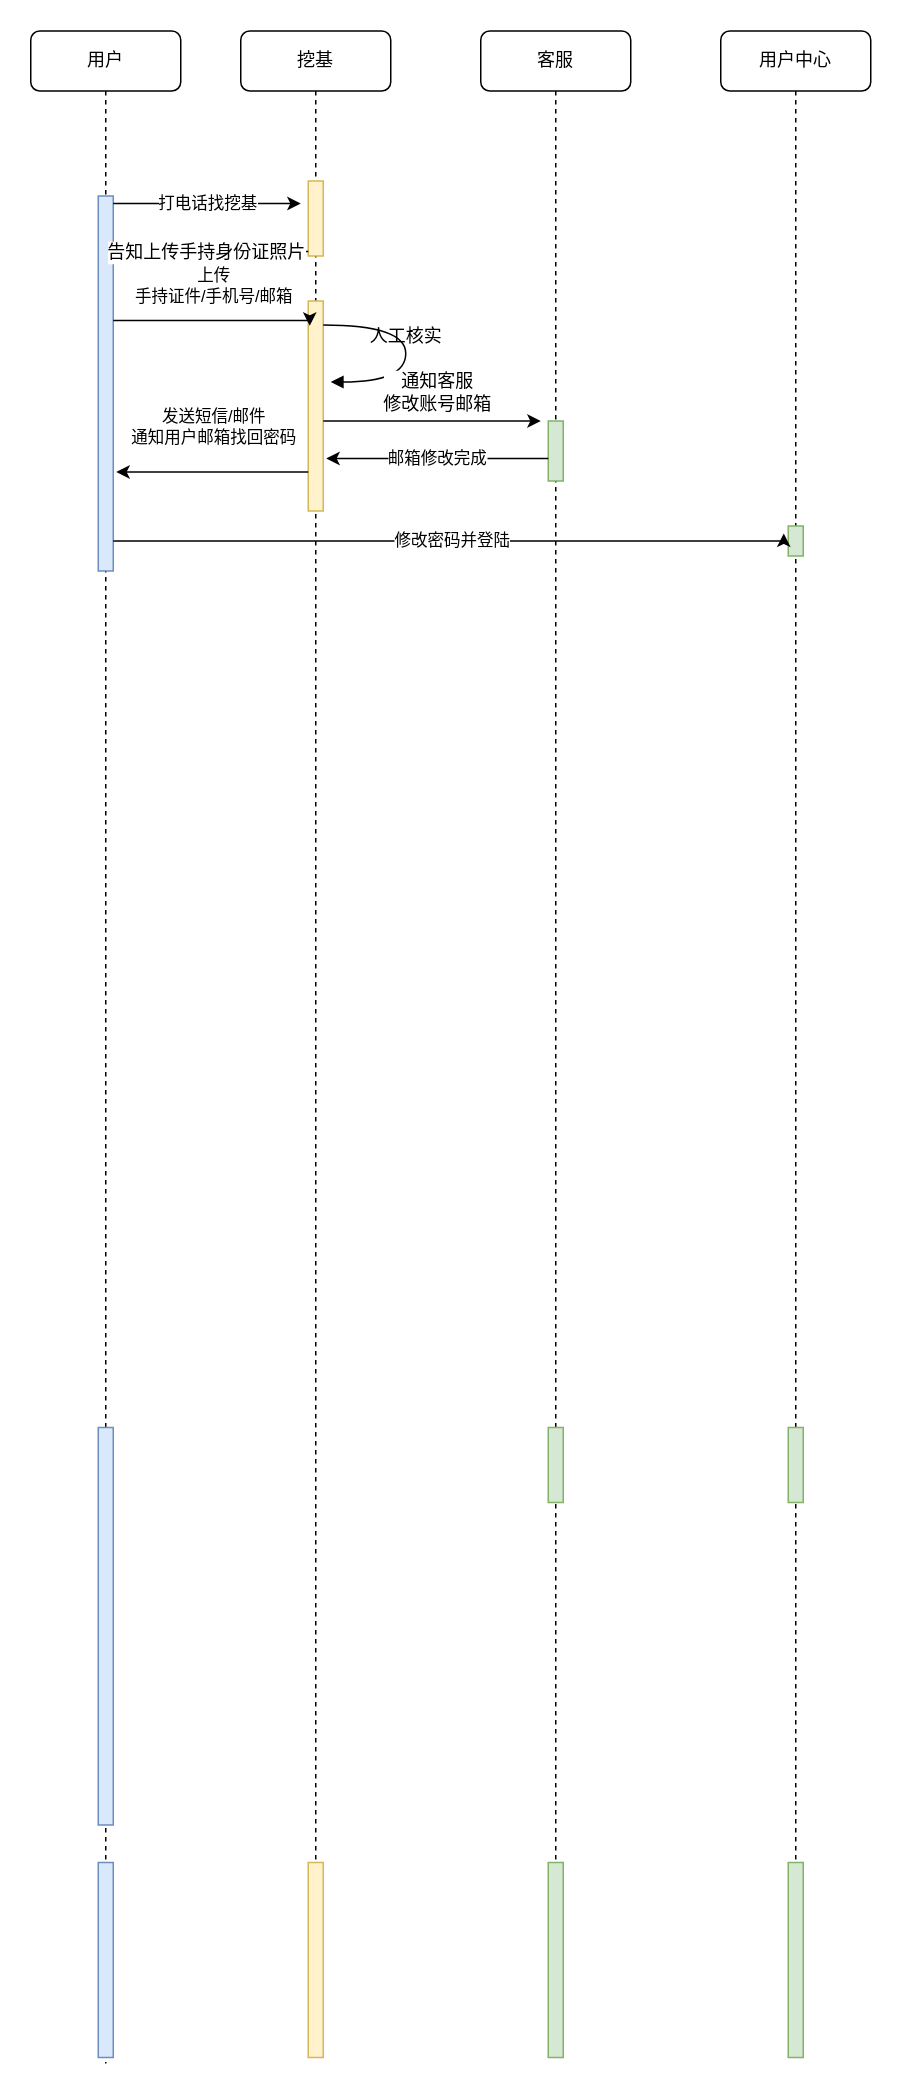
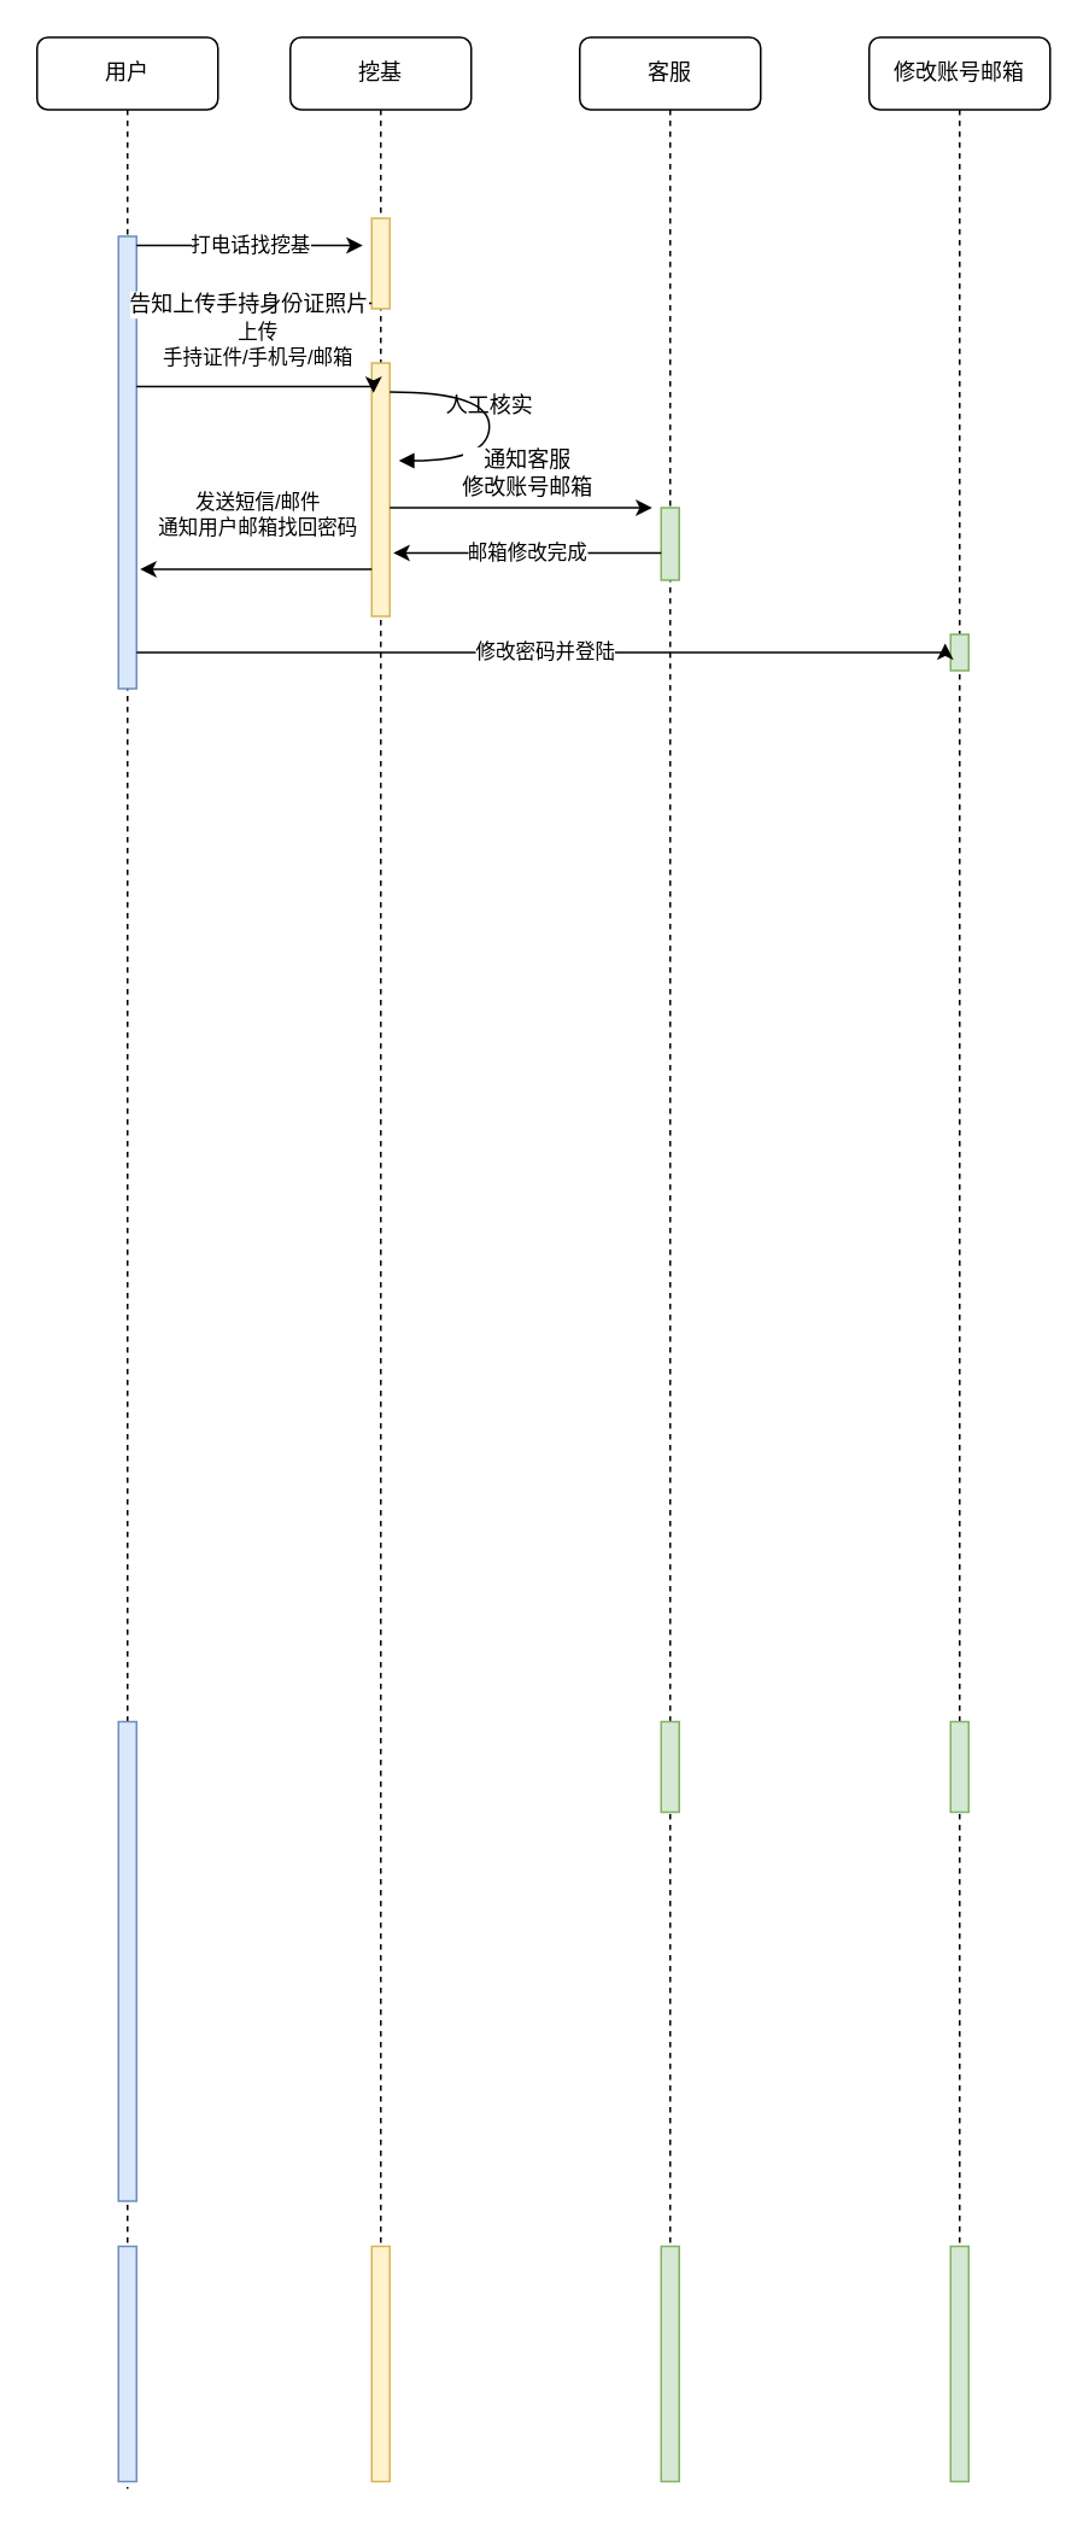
  <mxCell id="0" />
  <mxCell id="1" parent="0" />
  <mxCell id="2" value="挖基" style="shape=umlLifeline;perimeter=lifelinePerimeter;whiteSpace=wrap;html=1;container=1;collapsible=0;recursiveResize=0;outlineConnect=0;rounded=1;shadow=0;comic=0;labelBackgroundColor=none;strokeColor=#000000;strokeWidth=1;fillColor=#FFFFFF;fontFamily=Verdana;fontSize=12;fontColor=#000000;align=center;" vertex="1" parent="1"><mxGeometry x="160" y="20" width="100" height="1260" as="geometry" /></mxCell>
  <mxCell id="3" value="" style="html=1;points=[];perimeter=orthogonalPerimeter;rounded=0;shadow=0;comic=0;labelBackgroundColor=none;strokeColor=#d6b656;strokeWidth=1;fillColor=#fff2cc;fontFamily=Verdana;fontSize=12;align=center;" vertex="1" parent="2"><mxGeometry x="45" y="100" width="10" height="50" as="geometry" /></mxCell>
  <mxCell id="4" value="" style="html=1;points=[];perimeter=orthogonalPerimeter;rounded=0;shadow=0;comic=0;labelBackgroundColor=none;strokeColor=#d6b656;strokeWidth=1;fillColor=#fff2cc;fontFamily=Verdana;fontSize=12;align=center;" vertex="1" parent="2"><mxGeometry x="45" y="180" width="10" height="140" as="geometry" /></mxCell>
  <mxCell id="5" value="" style="html=1;points=[];perimeter=orthogonalPerimeter;rounded=0;shadow=0;comic=0;labelBackgroundColor=none;strokeColor=#d6b656;strokeWidth=1;fillColor=#fff2cc;fontFamily=Verdana;fontSize=12;align=center;" vertex="1" parent="2"><mxGeometry x="45" y="1221" width="10" height="130" as="geometry" /></mxCell>
  <mxCell id="6" value="客服" style="shape=umlLifeline;perimeter=lifelinePerimeter;whiteSpace=wrap;html=1;container=1;collapsible=0;recursiveResize=0;outlineConnect=0;rounded=1;shadow=0;comic=0;labelBackgroundColor=none;strokeColor=#000000;strokeWidth=1;fillColor=#FFFFFF;fontFamily=Verdana;fontSize=12;fontColor=#000000;align=center;" vertex="1" parent="1"><mxGeometry x="320" y="20" width="100" height="1260" as="geometry" /></mxCell>
  <mxCell id="7" value="" style="html=1;points=[];perimeter=orthogonalPerimeter;rounded=0;shadow=0;comic=0;labelBackgroundColor=none;strokeColor=#82b366;strokeWidth=1;fillColor=#d5e8d4;fontFamily=Verdana;fontSize=12;align=center;" vertex="1" parent="6"><mxGeometry x="45" y="260" width="10" height="40" as="geometry" /></mxCell>
  <mxCell id="8" value="" style="html=1;points=[];perimeter=orthogonalPerimeter;rounded=0;shadow=0;comic=0;labelBackgroundColor=none;strokeColor=#82b366;strokeWidth=1;fillColor=#d5e8d4;fontFamily=Verdana;fontSize=12;align=center;" vertex="1" parent="6"><mxGeometry x="45" y="931" width="10" height="50" as="geometry" /></mxCell>
  <mxCell id="9" value="" style="html=1;points=[];perimeter=orthogonalPerimeter;rounded=0;shadow=0;comic=0;labelBackgroundColor=none;strokeColor=#82b366;strokeWidth=1;fillColor=#d5e8d4;fontFamily=Verdana;fontSize=12;align=center;" vertex="1" parent="6"><mxGeometry x="45" y="1221" width="10" height="130" as="geometry" /></mxCell>
  <mxCell id="10" value="用户" style="shape=umlLifeline;perimeter=lifelinePerimeter;whiteSpace=wrap;html=1;container=1;collapsible=0;recursiveResize=0;outlineConnect=0;rounded=1;shadow=0;comic=0;labelBackgroundColor=none;strokeColor=#000000;strokeWidth=1;fillColor=#FFFFFF;fontFamily=Verdana;fontSize=12;fontColor=#000000;align=center;" vertex="1" parent="1"><mxGeometry x="20" y="20" width="100" height="1355" as="geometry" /></mxCell>
  <mxCell id="11" value="" style="html=1;points=[];perimeter=orthogonalPerimeter;rounded=0;shadow=0;comic=0;labelBackgroundColor=none;strokeColor=#6c8ebf;strokeWidth=1;fillColor=#dae8fc;fontFamily=Verdana;fontSize=12;align=center;" vertex="1" parent="10"><mxGeometry x="45" y="931" width="10" height="265" as="geometry" /></mxCell>
  <mxCell id="12" value="" style="html=1;points=[];perimeter=orthogonalPerimeter;rounded=0;shadow=0;comic=0;labelBackgroundColor=none;strokeColor=#6c8ebf;strokeWidth=1;fillColor=#dae8fc;fontFamily=Verdana;fontSize=12;align=center;" vertex="1" parent="10"><mxGeometry x="45" y="1221" width="10" height="130" as="geometry" /></mxCell>
  <mxCell id="13" value="" style="html=1;points=[];perimeter=orthogonalPerimeter;rounded=0;shadow=0;comic=0;labelBackgroundColor=none;strokeColor=#6c8ebf;strokeWidth=1;fillColor=#dae8fc;fontFamily=Verdana;fontSize=12;align=center;" vertex="1" parent="10"><mxGeometry x="45" y="110" width="10" height="250" as="geometry" /></mxCell>
  <mxCell id="14" value="打电话找挖基" style="edgeStyle=orthogonalEdgeStyle;rounded=0;orthogonalLoop=1;jettySize=auto;html=1;" edge="1" parent="1"><mxGeometry relative="1" as="geometry"><mxPoint x="200" y="135" as="targetPoint" /><mxPoint x="75" y="135" as="sourcePoint" /></mxGeometry></mxCell>
  <mxCell id="15" style="edgeStyle=orthogonalEdgeStyle;rounded=0;orthogonalLoop=1;jettySize=auto;html=1;entryX=1.4;entryY=0.957;entryDx=0;entryDy=0;entryPerimeter=0;" edge="1" parent="1" source="3"><mxGeometry relative="1" as="geometry"><mxPoint x="79" y="167" as="targetPoint" /><Array as="points"><mxPoint x="170" y="167" /><mxPoint x="170" y="167" /></Array></mxGeometry></mxCell>
  <mxCell id="16" value="告知上传手持身份证照片" style="text;html=1;resizable=0;points=[];align=center;verticalAlign=middle;labelBackgroundColor=#ffffff;" vertex="1" connectable="0" parent="15"><mxGeometry x="0.095" relative="1" as="geometry"><mxPoint as="offset" /></mxGeometry></mxCell>
  <mxCell id="17" value="上传&lt;br&gt;手持证件/手机号/邮箱" style="edgeStyle=orthogonalEdgeStyle;rounded=0;orthogonalLoop=1;jettySize=auto;html=1;entryX=0.1;entryY=0.118;entryDx=0;entryDy=0;entryPerimeter=0;" edge="1" parent="1" source="13" target="4"><mxGeometry x="-0.008" y="23" relative="1" as="geometry"><Array as="points"><mxPoint x="110" y="213" /><mxPoint x="110" y="213" /></Array><mxPoint as="offset" /></mxGeometry></mxCell>
  <mxCell id="18" value="人工核实" style="html=1;verticalAlign=bottom;endArrow=block;labelBackgroundColor=none;fontFamily=Verdana;fontSize=12;elbow=vertical;edgeStyle=orthogonalEdgeStyle;curved=1;entryX=1;entryY=0.286;entryPerimeter=0;exitX=1.038;exitY=0.345;exitPerimeter=0;" edge="1" parent="1"><mxGeometry relative="1" as="geometry"><mxPoint x="215" y="216" as="sourcePoint" /><mxPoint x="220" y="254" as="targetPoint" /><Array as="points"><mxPoint x="270" y="216" /><mxPoint x="270" y="254" /></Array></mxGeometry></mxCell>
  <mxCell id="19" value="发送短信/邮件&lt;br&gt;通知用户邮箱找回密码" style="edgeStyle=orthogonalEdgeStyle;rounded=0;orthogonalLoop=1;jettySize=auto;html=1;" edge="1" parent="1" source="4"><mxGeometry x="-0.015" y="-30" relative="1" as="geometry"><mxPoint x="77" y="314" as="targetPoint" /><Array as="points"><mxPoint x="150" y="314" /><mxPoint x="150" y="314" /></Array><mxPoint as="offset" /></mxGeometry></mxCell>
  <mxCell id="20" style="edgeStyle=orthogonalEdgeStyle;rounded=0;orthogonalLoop=1;jettySize=auto;html=1;" edge="1" parent="1" source="4"><mxGeometry relative="1" as="geometry"><mxPoint x="360" y="280" as="targetPoint" /><Array as="points"><mxPoint x="360" y="280" /></Array></mxGeometry></mxCell>
  <mxCell id="21" value="通知客服&lt;br&gt;修改账号邮箱" style="text;html=1;resizable=0;points=[];align=center;verticalAlign=middle;labelBackgroundColor=#ffffff;" vertex="1" connectable="0" parent="20"><mxGeometry x="0.021" y="-1" relative="1" as="geometry"><mxPoint x="1" y="-21" as="offset" /></mxGeometry></mxCell>
  <mxCell id="22" value="邮箱修改完成" style="edgeStyle=orthogonalEdgeStyle;rounded=0;orthogonalLoop=1;jettySize=auto;html=1;entryX=1.2;entryY=0.75;entryDx=0;entryDy=0;entryPerimeter=0;" edge="1" parent="1" source="7" target="4"><mxGeometry relative="1" as="geometry"><Array as="points"><mxPoint x="320" y="305" /><mxPoint x="320" y="305" /></Array></mxGeometry></mxCell>
- <mxCell id="23" value="用户中心" style="shape=umlLifeline;perimeter=lifelinePerimeter;whiteSpace=wrap;html=1;container=1;collapsible=0;recursiveResize=0;outlineConnect=0;rounded=1;shadow=0;comic=0;labelBackgroundColor=none;strokeColor=#000000;strokeWidth=1;fillColor=#FFFFFF;fontFamily=Verdana;fontSize=12;fontColor=#000000;align=center;" vertex="1" parent="1"><mxGeometry x="480" y="20" width="100" height="1260" as="geometry" /></mxCell>
+ <mxCell id="23" value="修改账号邮箱" style="shape=umlLifeline;perimeter=lifelinePerimeter;whiteSpace=wrap;html=1;container=1;collapsible=0;recursiveResize=0;outlineConnect=0;rounded=1;shadow=0;comic=0;labelBackgroundColor=none;strokeColor=#000000;strokeWidth=1;fillColor=#FFFFFF;fontFamily=Verdana;fontSize=12;fontColor=#000000;align=center;" vertex="1" parent="1"><mxGeometry x="480" y="20" width="100" height="1260" as="geometry" /></mxCell>
  <mxCell id="24" value="" style="html=1;points=[];perimeter=orthogonalPerimeter;rounded=0;shadow=0;comic=0;labelBackgroundColor=none;strokeColor=#82b366;strokeWidth=1;fillColor=#d5e8d4;fontFamily=Verdana;fontSize=12;align=center;" vertex="1" parent="23"><mxGeometry x="45" y="330" width="10" height="20" as="geometry" /></mxCell>
  <mxCell id="25" value="" style="html=1;points=[];perimeter=orthogonalPerimeter;rounded=0;shadow=0;comic=0;labelBackgroundColor=none;strokeColor=#82b366;strokeWidth=1;fillColor=#d5e8d4;fontFamily=Verdana;fontSize=12;align=center;" vertex="1" parent="23"><mxGeometry x="45" y="931" width="10" height="50" as="geometry" /></mxCell>
  <mxCell id="26" value="" style="html=1;points=[];perimeter=orthogonalPerimeter;rounded=0;shadow=0;comic=0;labelBackgroundColor=none;strokeColor=#82b366;strokeWidth=1;fillColor=#d5e8d4;fontFamily=Verdana;fontSize=12;align=center;" vertex="1" parent="23"><mxGeometry x="45" y="1221" width="10" height="130" as="geometry" /></mxCell>
  <mxCell id="27" value="修改密码并登陆" style="edgeStyle=orthogonalEdgeStyle;rounded=0;orthogonalLoop=1;jettySize=auto;html=1;entryX=-0.3;entryY=0.25;entryDx=0;entryDy=0;entryPerimeter=0;" edge="1" parent="1" source="13" target="24"><mxGeometry relative="1" as="geometry"><Array as="points"><mxPoint x="522" y="360" /></Array></mxGeometry></mxCell>
